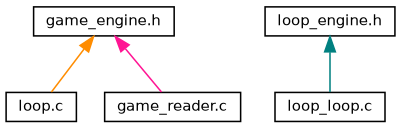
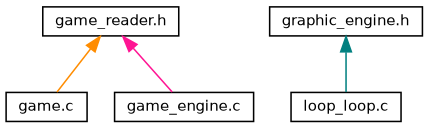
  digraph {
    node [color=black fillcolor=white fontname=Helvetica fontsize=10 shape=record style=filled]
    edge [dir=back fontname=Helvetica fontsize=10 labelfontname=Helvetica labelfontsize=10 style=solid]
-   n1 [height=0.2 label="game_engine.h" width=0.4]
-   n2 [height=0.2 label="loop.c" width=0.4]
-   n3 [height=0.2 label="game_reader.c" width=0.4]
-   n4 [height=0.2 label="loop_engine.h" width=0.4]
+   n1 [height=0.2 label="game_reader.h" width=0.4]
+   n2 [height=0.2 label="game.c" width=0.4]
+   n3 [height=0.2 label="game_engine.c" width=0.4]
+   n4 [height=0.2 label="graphic_engine.h" width=0.4]
    n5 [height=0.2 label="loop_loop.c" width=0.4]
    n1 -> n2 [color=darkorange]
    n1 -> n3 [color=deeppink]
    n4 -> n5 [color=teal]
  }
